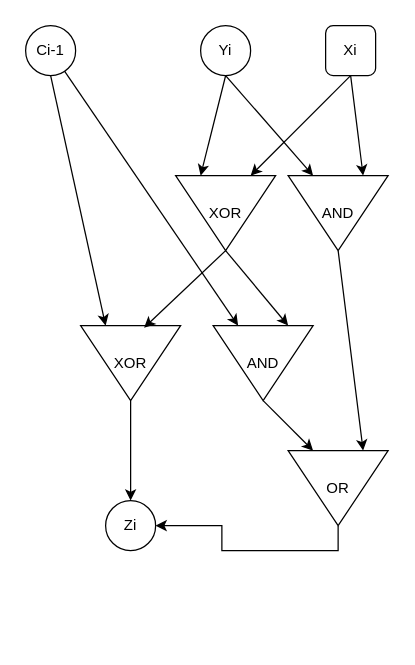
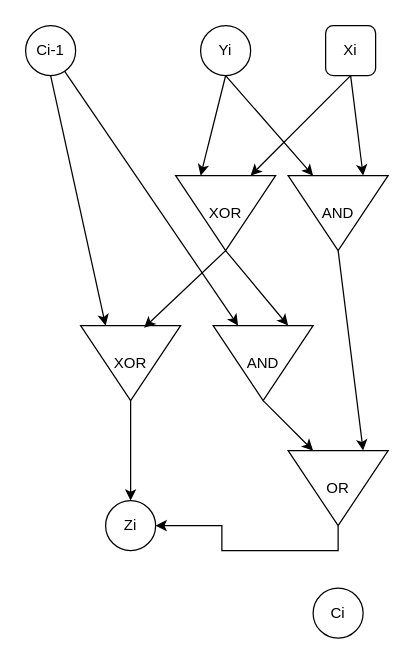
  <mxCell id="0" />
  <mxCell id="1" parent="0" />
  <mxCell id="2" style="rounded=0;orthogonalLoop=1;jettySize=auto;html=1;exitX=0.5;exitY=1;exitDx=0;exitDy=0;entryX=0;entryY=0.25;entryDx=0;entryDy=0;" edge="1" parent="1" source="4" target="13"><mxGeometry relative="1" as="geometry" /></mxCell>
  <mxCell id="3" style="rounded=0;orthogonalLoop=1;jettySize=auto;html=1;exitX=0.5;exitY=1;exitDx=0;exitDy=0;entryX=0;entryY=0.25;entryDx=0;entryDy=0;" edge="1" parent="1" source="4" target="14"><mxGeometry relative="1" as="geometry" /></mxCell>
  <mxCell id="4" value="Xi" style="whiteSpace=wrap;html=1;rounded=1;" vertex="1" parent="1"><mxGeometry x="260" y="20" width="40" height="40" as="geometry" /></mxCell>
  <mxCell id="5" style="rounded=0;orthogonalLoop=1;jettySize=auto;html=1;exitX=0.5;exitY=1;exitDx=0;exitDy=0;entryX=0;entryY=0.75;entryDx=0;entryDy=0;" edge="1" parent="1" source="7" target="13"><mxGeometry relative="1" as="geometry" /></mxCell>
  <mxCell id="6" style="rounded=0;orthogonalLoop=1;jettySize=auto;html=1;exitX=0.5;exitY=1;exitDx=0;exitDy=0;entryX=0;entryY=0.75;entryDx=0;entryDy=0;" edge="1" parent="1" source="7" target="14"><mxGeometry relative="1" as="geometry" /></mxCell>
  <mxCell id="7" value="Yi" style="ellipse;whiteSpace=wrap;html=1;" vertex="1" parent="1"><mxGeometry x="160" y="20" width="40" height="40" as="geometry" /></mxCell>
  <mxCell id="8" style="rounded=0;orthogonalLoop=1;jettySize=auto;html=1;exitX=0.5;exitY=1;exitDx=0;exitDy=0;entryX=0;entryY=0.75;entryDx=0;entryDy=0;" edge="1" parent="1" source="10" target="16"><mxGeometry relative="1" as="geometry" /></mxCell>
  <mxCell id="9" style="rounded=0;orthogonalLoop=1;jettySize=auto;html=1;entryX=0;entryY=0.75;entryDx=0;entryDy=0;" edge="1" parent="1" source="10" target="20"><mxGeometry relative="1" as="geometry" /></mxCell>
  <mxCell id="10" value="Ci-1" style="ellipse;whiteSpace=wrap;html=1;" vertex="1" parent="1"><mxGeometry x="20" y="20" width="40" height="40" as="geometry" /></mxCell>
  <mxCell id="11" style="rounded=0;orthogonalLoop=1;jettySize=auto;html=1;exitX=1;exitY=0.5;exitDx=0;exitDy=0;entryX=0;entryY=0.25;entryDx=0;entryDy=0;" edge="1" parent="1" source="14" target="20"><mxGeometry relative="1" as="geometry" /></mxCell>
  <mxCell id="12" style="rounded=0;orthogonalLoop=1;jettySize=auto;html=1;exitX=1;exitY=0.5;exitDx=0;exitDy=0;entryX=0;entryY=0.25;entryDx=0;entryDy=0;" edge="1" parent="1" source="13" target="22"><mxGeometry relative="1" as="geometry" /></mxCell>
  <mxCell id="13" value="AND" style="triangle;whiteSpace=wrap;html=1;direction=south;" vertex="1" parent="1"><mxGeometry x="230" y="140" width="80" height="60" as="geometry" /></mxCell>
  <mxCell id="14" value="XOR" style="triangle;whiteSpace=wrap;html=1;direction=south;" vertex="1" parent="1"><mxGeometry x="140" y="140" width="80" height="60" as="geometry" /></mxCell>
  <mxCell id="15" style="edgeStyle=orthogonalEdgeStyle;rounded=0;orthogonalLoop=1;jettySize=auto;html=1;" edge="1" parent="1" source="16"><mxGeometry relative="1" as="geometry"><mxPoint x="104" y="400" as="targetPoint" /></mxGeometry></mxCell>
  <mxCell id="16" value="XOR" style="triangle;whiteSpace=wrap;html=1;direction=south;" vertex="1" parent="1"><mxGeometry x="64" y="260" width="80" height="60" as="geometry" /></mxCell>
  <mxCell id="17" style="rounded=0;orthogonalLoop=1;jettySize=auto;html=1;exitX=1;exitY=0.5;exitDx=0;exitDy=0;entryX=0.029;entryY=0.365;entryDx=0;entryDy=0;entryPerimeter=0;" edge="1" parent="1" source="14" target="16"><mxGeometry relative="1" as="geometry" /></mxCell>
  <mxCell id="18" value="Zi" style="ellipse;whiteSpace=wrap;html=1;" vertex="1" parent="1"><mxGeometry x="84" y="400" width="40" height="40" as="geometry" /></mxCell>
  <mxCell id="19" style="rounded=0;orthogonalLoop=1;jettySize=auto;html=1;exitX=1;exitY=0.5;exitDx=0;exitDy=0;entryX=0;entryY=0.75;entryDx=0;entryDy=0;" edge="1" parent="1" source="20" target="22"><mxGeometry relative="1" as="geometry" /></mxCell>
  <mxCell id="20" value="AND" style="triangle;whiteSpace=wrap;html=1;direction=south;" vertex="1" parent="1"><mxGeometry x="170" y="260" width="80" height="60" as="geometry" /></mxCell>
  <mxCell id="21" style="edgeStyle=orthogonalEdgeStyle;rounded=0;orthogonalLoop=1;jettySize=auto;html=1;exitX=1;exitY=0.5;exitDx=0;exitDy=0;" edge="1" parent="1" source="22" target="18"><mxGeometry relative="1" as="geometry" /></mxCell>
  <mxCell id="22" value="OR" style="triangle;whiteSpace=wrap;html=1;direction=south;" vertex="1" parent="1"><mxGeometry x="230" y="360" width="80" height="60" as="geometry" /></mxCell>
+ <mxCell id="23" value="Ci" style="ellipse;whiteSpace=wrap;html=1;" vertex="1" parent="1"><mxGeometry x="250" y="470" width="40" height="40" as="geometry" /></mxCell>
